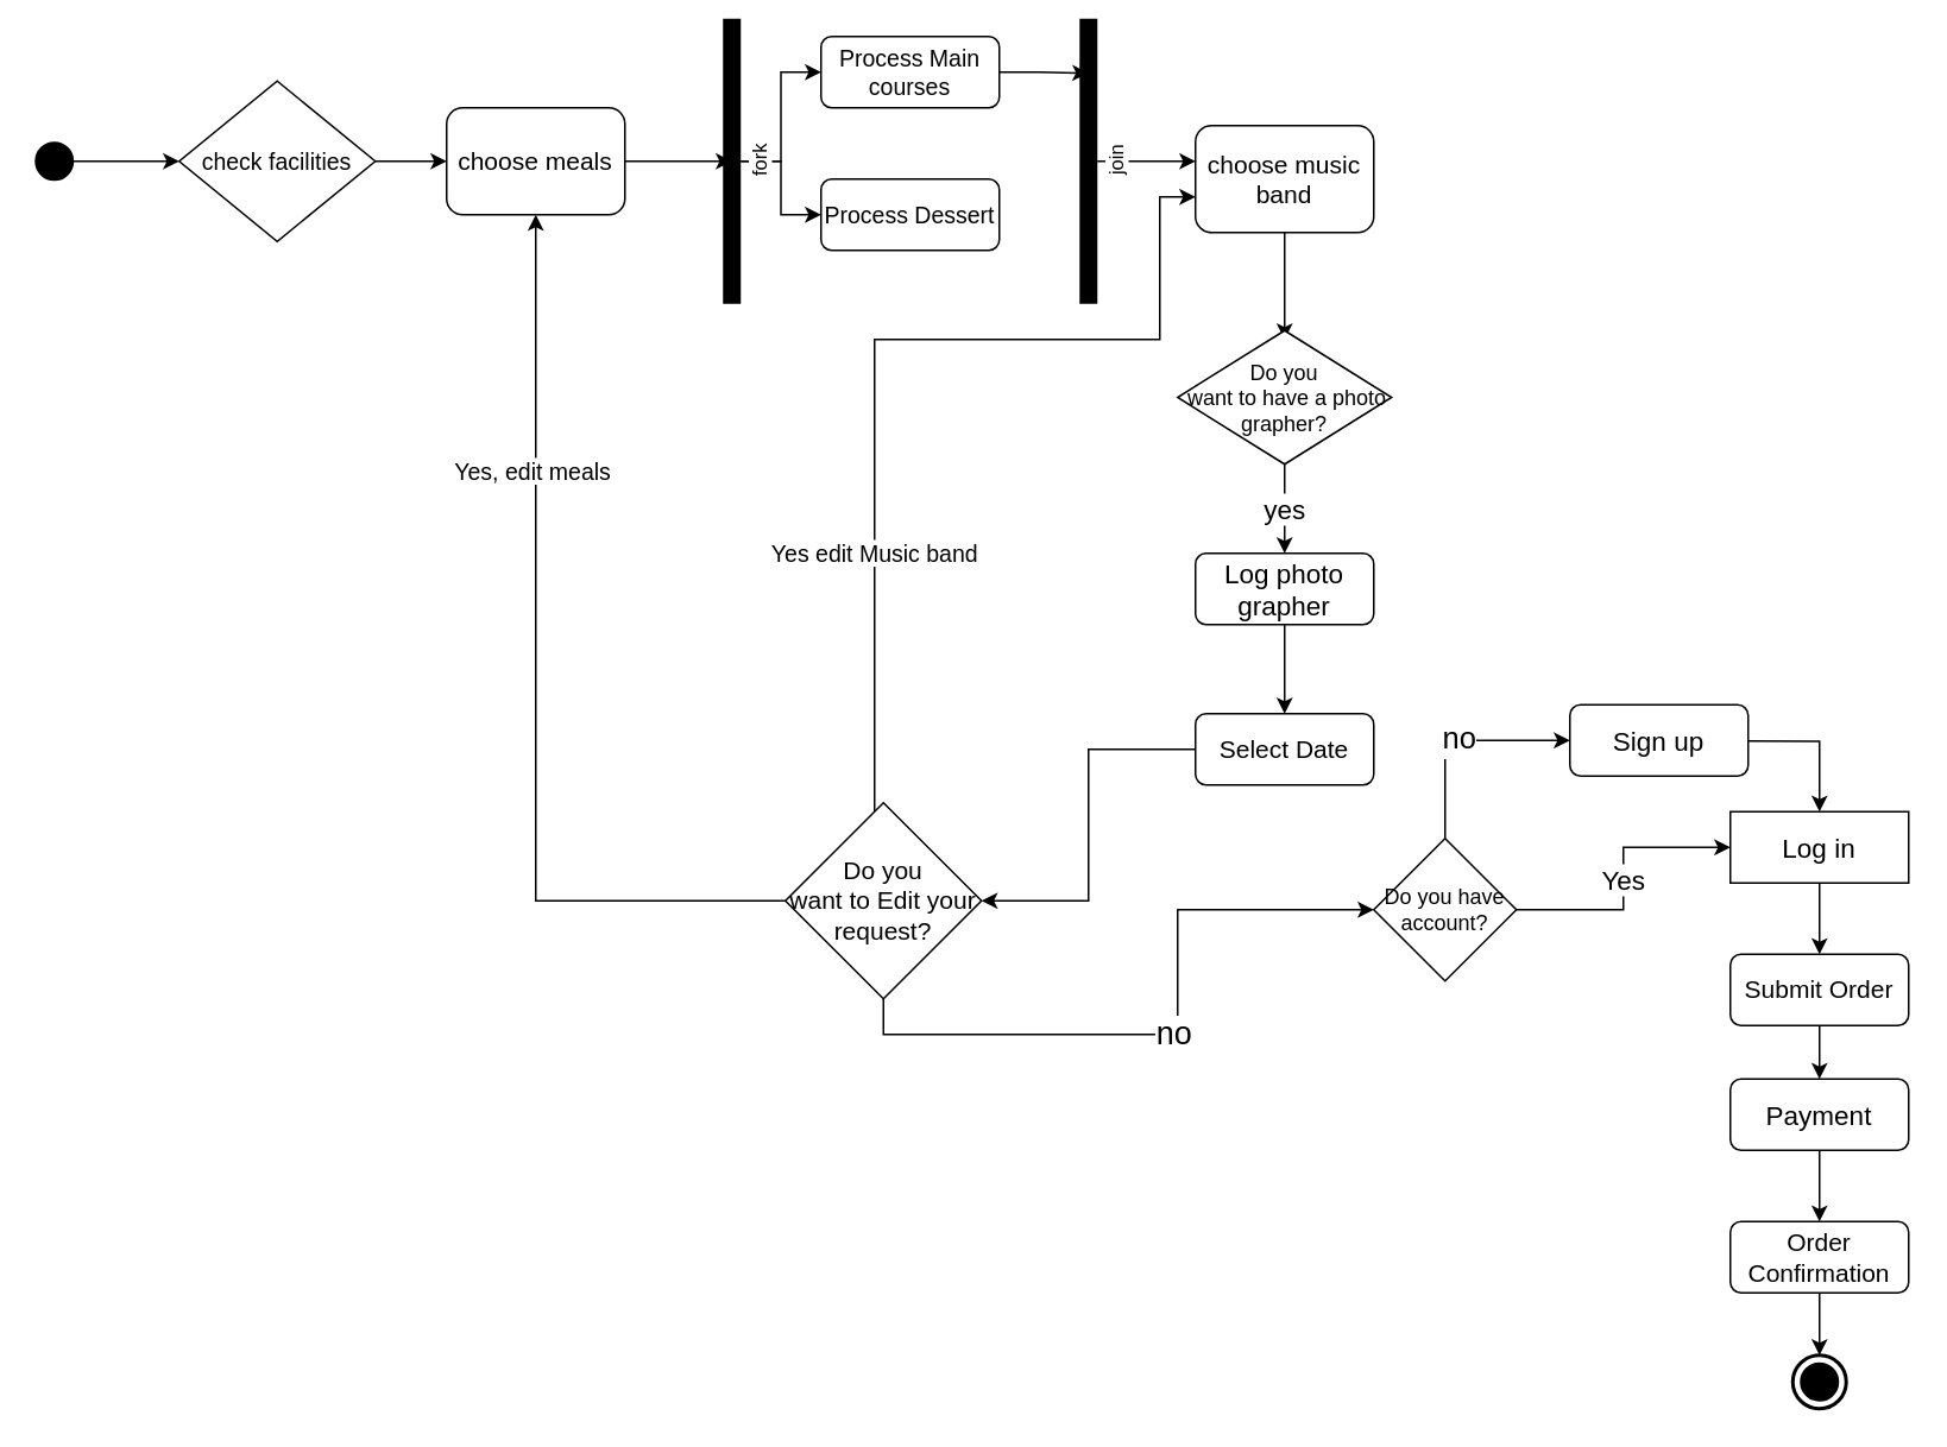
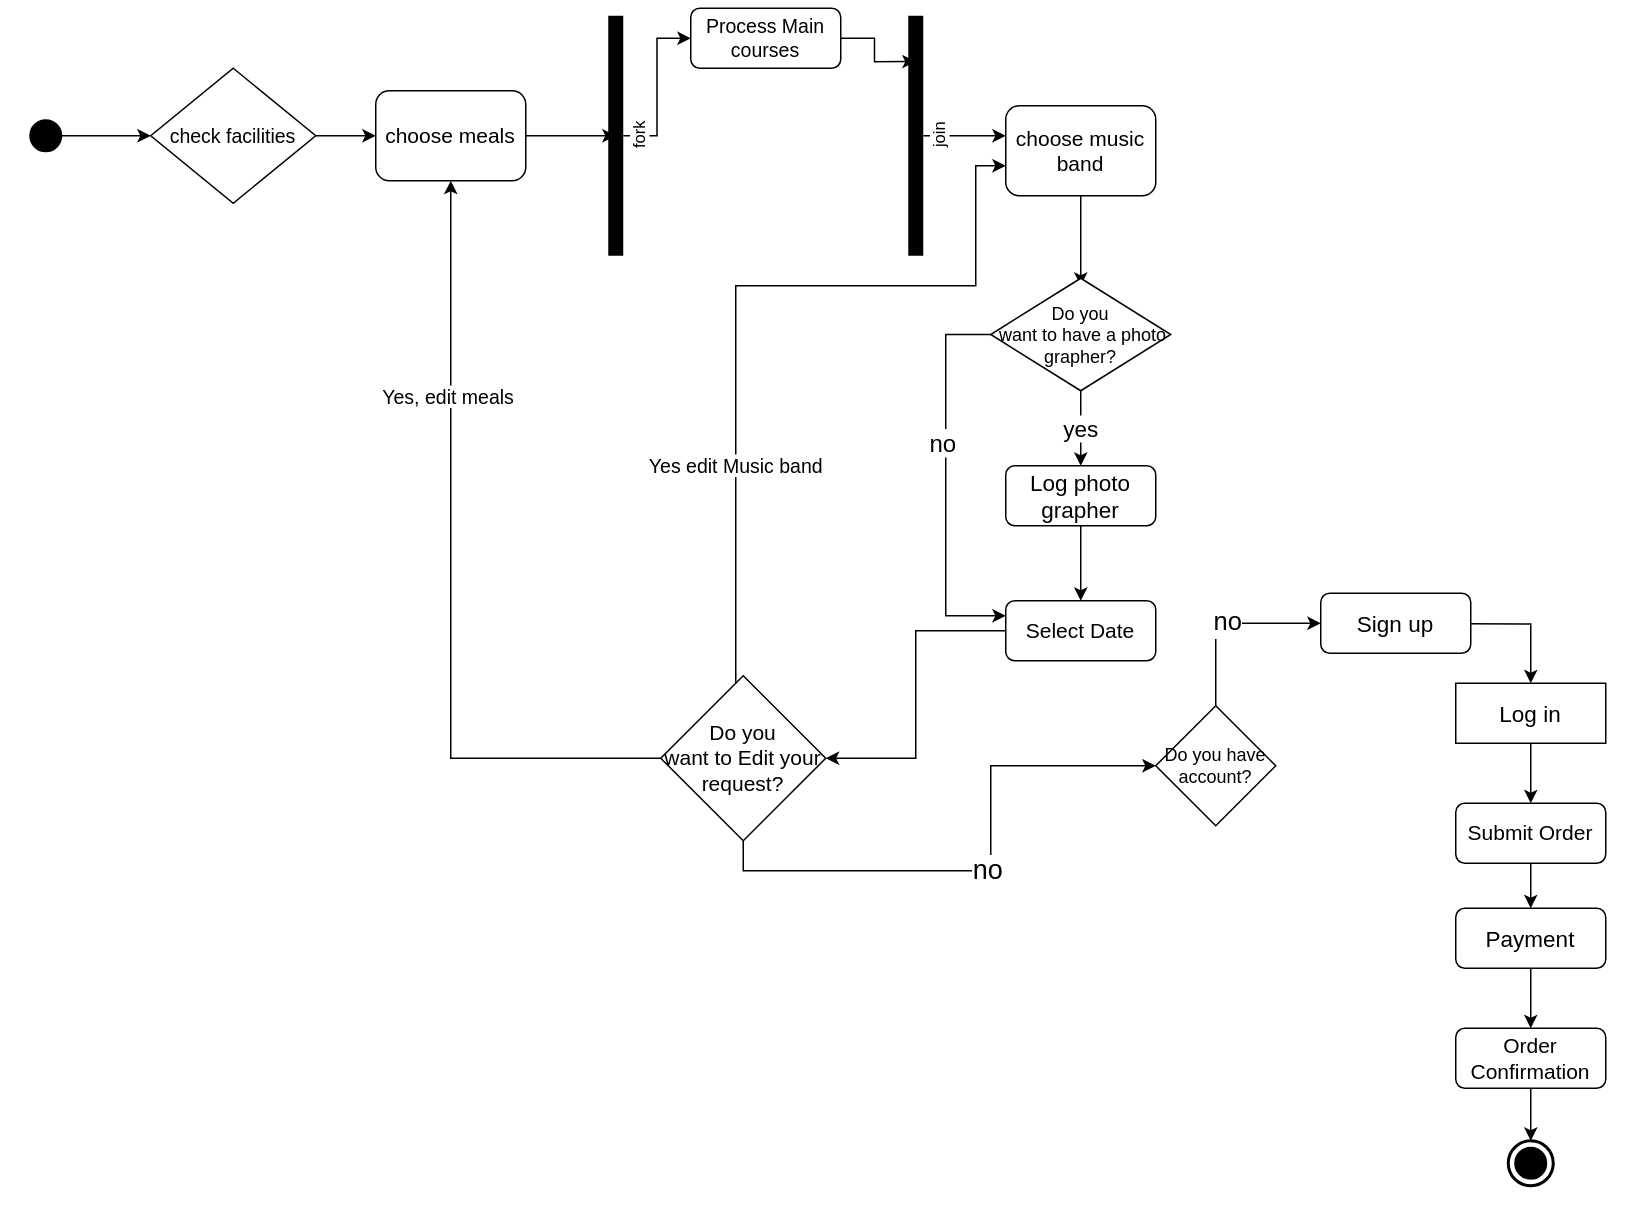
  <mxCell id="0" />
  <mxCell id="1" parent="0" />
  <mxCell id="2" style="edgeStyle=orthogonalEdgeStyle;rounded=0;orthogonalLoop=1;jettySize=auto;html=1;" edge="1" parent="1" source="3"><mxGeometry relative="1" as="geometry"><mxPoint x="100" y="90" as="targetPoint" /></mxGeometry></mxCell>
  <mxCell id="3" value="" style="shape=ellipse;html=1;fillColor=#000000;strokeWidth=2;verticalLabelPosition=bottom;verticalAlignment=top;perimeter=ellipsePerimeter;" vertex="1" parent="1"><mxGeometry x="20" y="80" width="20" height="20" as="geometry" /></mxCell>
  <mxCell id="4" style="edgeStyle=orthogonalEdgeStyle;rounded=0;orthogonalLoop=1;jettySize=auto;html=1;fontSize=11;entryX=0;entryY=0.5;entryDx=0;entryDy=0;" edge="1" parent="1" source="5" target="7"><mxGeometry relative="1" as="geometry"><mxPoint x="290" y="90" as="targetPoint" /></mxGeometry></mxCell>
  <mxCell id="5" value="&lt;font style=&quot;font-size: 13px;&quot;&gt;check facilities&lt;/font&gt;" style="rhombus;whiteSpace=wrap;html=1;" vertex="1" parent="1"><mxGeometry x="100" y="45" width="110" height="90" as="geometry" /></mxCell>
  <mxCell id="6" style="edgeStyle=orthogonalEdgeStyle;rounded=0;orthogonalLoop=1;jettySize=auto;html=1;fontSize=11;" edge="1" parent="1" source="7"><mxGeometry relative="1" as="geometry"><mxPoint x="410" y="90" as="targetPoint" /></mxGeometry></mxCell>
  <mxCell id="7" value="&lt;div&gt;&lt;font style=&quot;font-size: 14px;&quot;&gt;choose meals&lt;/font&gt;&lt;/div&gt;" style="rounded=1;whiteSpace=wrap;html=1;strokeWidth=1;fontSize=11;" vertex="1" parent="1"><mxGeometry x="250" y="60" width="100" height="60" as="geometry" /></mxCell>
- <mxCell id="8" value="&lt;font style=&quot;font-size: 15px;&quot;&gt;Yes&lt;/font&gt;" style="edgeStyle=orthogonalEdgeStyle;rounded=0;orthogonalLoop=1;jettySize=auto;html=1;fontSize=11;entryX=0;entryY=0.5;entryDx=0;entryDy=0;" edge="1" parent="1" source="10" target="14"><mxGeometry x="-0.007" relative="1" as="geometry"><mxPoint x="940" y="505" as="targetPoint" /><mxPoint x="860" y="505" as="sourcePoint" /><mxPoint as="offset" /></mxGeometry></mxCell>
  <mxCell id="9" value="&lt;font style=&quot;font-size: 17px;&quot;&gt;no&lt;/font&gt;" style="edgeStyle=orthogonalEdgeStyle;rounded=0;orthogonalLoop=1;jettySize=auto;html=1;entryX=0;entryY=0.5;entryDx=0;entryDy=0;fontSize=15;exitX=0.5;exitY=0;exitDx=0;exitDy=0;" edge="1" parent="1" source="10" target="12"><mxGeometry x="0.01" relative="1" as="geometry"><mxPoint as="offset" /></mxGeometry></mxCell>
  <mxCell id="10" value="&lt;font style=&quot;font-size: 12px;&quot;&gt;Do you have account?&lt;/font&gt;" style="rhombus;whiteSpace=wrap;html=1;fontSize=11;" vertex="1" parent="1"><mxGeometry x="770" y="470" width="80" height="80" as="geometry" /></mxCell>
  <mxCell id="11" style="edgeStyle=orthogonalEdgeStyle;rounded=0;orthogonalLoop=1;jettySize=auto;html=1;entryX=0.5;entryY=0;entryDx=0;entryDy=0;fontSize=11;" edge="1" parent="1" target="14"><mxGeometry relative="1" as="geometry"><mxPoint x="900" y="415" as="sourcePoint" /></mxGeometry></mxCell>
  <mxCell id="12" value="&lt;div&gt;&lt;font style=&quot;font-size: 15px;&quot;&gt;Sign up&lt;/font&gt;&lt;/div&gt;" style="rounded=1;whiteSpace=wrap;html=1;strokeWidth=1;fontSize=11;" vertex="1" parent="1"><mxGeometry x="880" y="395" width="100" height="40" as="geometry" /></mxCell>
  <mxCell id="13" style="edgeStyle=orthogonalEdgeStyle;rounded=0;orthogonalLoop=1;jettySize=auto;html=1;fontSize=11;" edge="1" parent="1" source="14"><mxGeometry relative="1" as="geometry"><mxPoint x="1020" y="535" as="targetPoint" /></mxGeometry></mxCell>
  <mxCell id="14" value="&lt;div&gt;&lt;font style=&quot;font-size: 15px;&quot;&gt;Log in&lt;/font&gt;&lt;/div&gt;" style="whiteSpace=wrap;html=1;strokeWidth=1;fontSize=11;rounded=0;" vertex="1" parent="1"><mxGeometry x="970" y="455" width="100" height="40" as="geometry" /></mxCell>
  <mxCell id="15" style="edgeStyle=orthogonalEdgeStyle;rounded=0;orthogonalLoop=1;jettySize=auto;html=1;entryX=0.5;entryY=0;entryDx=0;entryDy=0;fontSize=11;" edge="1" parent="1" source="16" target="18"><mxGeometry relative="1" as="geometry" /></mxCell>
  <mxCell id="16" value="&lt;font style=&quot;font-size: 14px;&quot;&gt;Submit Order&lt;/font&gt;" style="rounded=1;whiteSpace=wrap;html=1;strokeWidth=1;fontSize=11;" vertex="1" parent="1"><mxGeometry x="970" y="535" width="100" height="40" as="geometry" /></mxCell>
  <mxCell id="17" style="edgeStyle=orthogonalEdgeStyle;rounded=0;orthogonalLoop=1;jettySize=auto;html=1;fontSize=11;" edge="1" parent="1" source="18"><mxGeometry relative="1" as="geometry"><mxPoint x="1020" y="685" as="targetPoint" /></mxGeometry></mxCell>
  <mxCell id="18" value="&lt;font style=&quot;font-size: 15px;&quot;&gt;Payment&lt;/font&gt;" style="rounded=1;whiteSpace=wrap;html=1;strokeWidth=1;fontSize=11;" vertex="1" parent="1"><mxGeometry x="970" y="605" width="100" height="40" as="geometry" /></mxCell>
  <mxCell id="19" style="edgeStyle=orthogonalEdgeStyle;rounded=0;orthogonalLoop=1;jettySize=auto;html=1;entryX=0.5;entryY=0;entryDx=0;entryDy=0;fontSize=11;" edge="1" parent="1" source="20"><mxGeometry relative="1" as="geometry"><mxPoint x="1020" y="760" as="targetPoint" /></mxGeometry></mxCell>
  <mxCell id="20" value="&lt;font style=&quot;font-size: 14px;&quot;&gt;Order Confirmation&lt;/font&gt;" style="rounded=1;whiteSpace=wrap;html=1;strokeWidth=1;fontSize=11;" vertex="1" parent="1"><mxGeometry x="970" y="685" width="100" height="40" as="geometry" /></mxCell>
  <mxCell id="21" value="" style="html=1;shape=mxgraph.sysml.actFinal;strokeWidth=2;verticalLabelPosition=bottom;verticalAlignment=top;fontSize=11;" vertex="1" parent="1"><mxGeometry x="1005" y="760" width="30" height="30" as="geometry" /></mxCell>
  <mxCell id="22" style="edgeStyle=orthogonalEdgeStyle;rounded=0;orthogonalLoop=1;jettySize=auto;html=1;entryX=0;entryY=0.5;entryDx=0;entryDy=0;fontSize=11;" edge="1" parent="1" source="24" target="26"><mxGeometry relative="1" as="geometry" /></mxCell>
- <mxCell id="23" style="edgeStyle=orthogonalEdgeStyle;rounded=0;orthogonalLoop=1;jettySize=auto;html=1;entryX=0;entryY=0.5;entryDx=0;entryDy=0;fontSize=11;" edge="1" parent="1" source="24" target="27"><mxGeometry relative="1" as="geometry" /></mxCell>
  <mxCell id="24" value="fork" style="line;strokeWidth=10;html=1;fontSize=11;rotation=-90;" vertex="1" parent="1"><mxGeometry x="330" y="85" width="160" height="10" as="geometry" /></mxCell>
  <mxCell id="25" style="edgeStyle=orthogonalEdgeStyle;rounded=0;orthogonalLoop=1;jettySize=auto;html=1;entryX=0.809;entryY=0.5;entryDx=0;entryDy=0;entryPerimeter=0;fontSize=11;" edge="1" parent="1" source="26" target="29"><mxGeometry relative="1" as="geometry" /></mxCell>
- <mxCell id="26" value="&lt;div&gt;&lt;font style=&quot;font-size: 13px;&quot;&gt;Process Main courses&lt;/font&gt;&lt;/div&gt;" style="rounded=1;whiteSpace=wrap;html=1;strokeWidth=1;fontSize=11;" vertex="1" parent="1"><mxGeometry x="460" y="20" width="100" height="40" as="geometry" /></mxCell>
- <mxCell id="27" value="&lt;div&gt;&lt;font style=&quot;font-size: 13px;&quot;&gt;Process Dessert&lt;/font&gt;&lt;/div&gt;" style="rounded=1;whiteSpace=wrap;html=1;strokeWidth=1;fontSize=11;" vertex="1" parent="1"><mxGeometry x="460" y="100" width="100" height="40" as="geometry" /></mxCell>
+ <mxCell id="26" value="&lt;div&gt;&lt;font style=&quot;font-size: 13px;&quot;&gt;Process Main courses&lt;/font&gt;&lt;/div&gt;" style="rounded=1;whiteSpace=wrap;html=1;strokeWidth=1;fontSize=11;" vertex="1" parent="1"><mxGeometry x="460" y="5" width="100" height="40" as="geometry" /></mxCell>
  <mxCell id="28" style="edgeStyle=orthogonalEdgeStyle;rounded=0;orthogonalLoop=1;jettySize=auto;html=1;fontSize=11;" edge="1" parent="1" source="29"><mxGeometry relative="1" as="geometry"><mxPoint x="670" y="90" as="targetPoint" /></mxGeometry></mxCell>
  <mxCell id="29" value="join" style="line;strokeWidth=10;html=1;fontSize=11;rotation=-90;" vertex="1" parent="1"><mxGeometry x="530" y="85" width="160" height="10" as="geometry" /></mxCell>
  <mxCell id="30" style="edgeStyle=orthogonalEdgeStyle;rounded=0;orthogonalLoop=1;jettySize=auto;html=1;fontSize=11;" edge="1" parent="1" source="31"><mxGeometry relative="1" as="geometry"><mxPoint x="720" y="190" as="targetPoint" /></mxGeometry></mxCell>
  <mxCell id="31" value="&lt;div&gt;&lt;font style=&quot;font-size: 14px;&quot;&gt;choose music band&lt;/font&gt;&lt;/div&gt;" style="rounded=1;whiteSpace=wrap;html=1;strokeWidth=1;fontSize=11;" vertex="1" parent="1"><mxGeometry x="670" y="70" width="100" height="60" as="geometry" /></mxCell>
  <mxCell id="32" value="&lt;font style=&quot;font-size: 15px;&quot;&gt;yes&lt;/font&gt;" style="edgeStyle=orthogonalEdgeStyle;rounded=0;orthogonalLoop=1;jettySize=auto;html=1;fontSize=10;" edge="1" parent="1" source="35"><mxGeometry x="-0.015" relative="1" as="geometry"><mxPoint x="720" y="310" as="targetPoint" /><mxPoint as="offset" /></mxGeometry></mxCell>
+ <mxCell id="33" style="edgeStyle=orthogonalEdgeStyle;rounded=0;orthogonalLoop=1;jettySize=auto;html=1;fontSize=10;entryX=0;entryY=0.25;entryDx=0;entryDy=0;" edge="1" parent="1" source="35" target="39"><mxGeometry relative="1" as="geometry"><mxPoint x="650" y="430" as="targetPoint" /><Array as="points"><mxPoint x="630" y="223" /><mxPoint x="630" y="410" /></Array></mxGeometry></mxCell>
+ <mxCell id="34" value="&lt;font style=&quot;font-size: 16px;&quot;&gt;no&lt;/font&gt;" style="edgeLabel;html=1;align=center;verticalAlign=middle;resizable=0;points=[];fontSize=10;" vertex="1" connectable="0" parent="33"><mxGeometry x="-0.208" y="-3" relative="1" as="geometry"><mxPoint as="offset" /></mxGeometry></mxCell>
  <mxCell id="35" value="&lt;font style=&quot;font-size: 12px;&quot;&gt;Do you&lt;br&gt;&amp;nbsp;want to have a photo grapher?&lt;/font&gt;" style="rhombus;whiteSpace=wrap;html=1;fontSize=11;" vertex="1" parent="1"><mxGeometry x="660" y="185" width="120" height="75" as="geometry" /></mxCell>
  <mxCell id="36" value="&lt;font style=&quot;font-size: 15px;&quot;&gt;Log photo grapher&lt;/font&gt;" style="rounded=1;whiteSpace=wrap;html=1;strokeWidth=1;fontSize=11;" vertex="1" parent="1"><mxGeometry x="670" y="310" width="100" height="40" as="geometry" /></mxCell>
  <mxCell id="37" style="edgeStyle=orthogonalEdgeStyle;rounded=0;orthogonalLoop=1;jettySize=auto;html=1;fontSize=10;" edge="1" parent="1"><mxGeometry relative="1" as="geometry"><mxPoint x="720" y="400" as="targetPoint" /><mxPoint x="720" y="350" as="sourcePoint" /></mxGeometry></mxCell>
  <mxCell id="38" style="edgeStyle=orthogonalEdgeStyle;rounded=0;orthogonalLoop=1;jettySize=auto;html=1;fontSize=10;entryX=1;entryY=0.5;entryDx=0;entryDy=0;" edge="1" parent="1" source="39" target="43"><mxGeometry relative="1" as="geometry"><mxPoint x="720" y="500" as="targetPoint" /></mxGeometry></mxCell>
  <mxCell id="39" value="&lt;font style=&quot;font-size: 14px;&quot;&gt;Select Date&lt;/font&gt;" style="rounded=1;whiteSpace=wrap;html=1;strokeWidth=1;fontSize=11;" vertex="1" parent="1"><mxGeometry x="670" y="400" width="100" height="40" as="geometry" /></mxCell>
  <mxCell id="40" value="&lt;font style=&quot;font-size: 13px;&quot;&gt;Yes, edit meals&amp;nbsp;&lt;/font&gt;" style="edgeStyle=orthogonalEdgeStyle;rounded=0;orthogonalLoop=1;jettySize=auto;html=1;entryX=0.5;entryY=1;entryDx=0;entryDy=0;fontSize=10;exitX=0;exitY=0.5;exitDx=0;exitDy=0;" edge="1" parent="1" source="43" target="7"><mxGeometry x="0.45" relative="1" as="geometry"><Array as="points"><mxPoint x="300" y="505" /></Array><mxPoint as="offset" /></mxGeometry></mxCell>
  <mxCell id="41" value="&lt;font style=&quot;font-size: 13px;&quot;&gt;Yes edit Music band&lt;/font&gt;" style="edgeStyle=orthogonalEdgeStyle;rounded=0;orthogonalLoop=1;jettySize=auto;html=1;fontSize=11;" edge="1" parent="1" source="43"><mxGeometry x="-0.448" relative="1" as="geometry"><mxPoint x="670" y="110" as="targetPoint" /><Array as="points"><mxPoint x="490" y="190" /><mxPoint x="650" y="190" /><mxPoint x="650" y="110" /></Array><mxPoint as="offset" /></mxGeometry></mxCell>
  <mxCell id="42" value="&lt;font style=&quot;font-size: 18px;&quot;&gt;no&lt;/font&gt;" style="edgeStyle=orthogonalEdgeStyle;rounded=0;orthogonalLoop=1;jettySize=auto;html=1;fontSize=14;entryX=0;entryY=0.5;entryDx=0;entryDy=0;exitX=0.5;exitY=1;exitDx=0;exitDy=0;" edge="1" parent="1" source="43" target="10"><mxGeometry x="0.003" relative="1" as="geometry"><mxPoint x="640" y="530" as="targetPoint" /><mxPoint as="offset" /></mxGeometry></mxCell>
  <mxCell id="43" value="&lt;font style=&quot;font-size: 14px;&quot;&gt;Do you &lt;br&gt;want to Edit your request?&lt;/font&gt;" style="rhombus;whiteSpace=wrap;html=1;fontSize=11;" vertex="1" parent="1"><mxGeometry x="440" y="450" width="110" height="110" as="geometry" /></mxCell>
